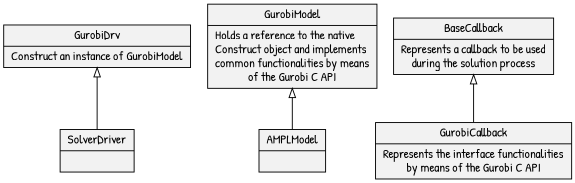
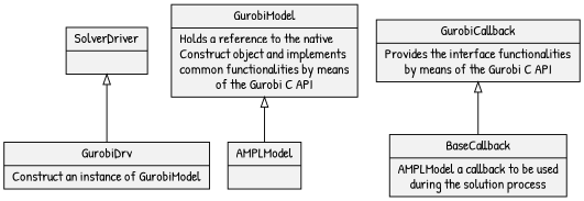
  digraph {
    fontname="Patrick Hand"
    node [fillcolor=gray95 fontname="Patrick Hand" shape=record style=filled]
    edge [arrowtail=empty dir=back fontname="Patrick Hand"]
    n1 [label="{SolverDriver|}"]
    n2 [label="{GurobiDrv|Construct an instance of GurobiModel}"]
    n3 [label="{AMPLModel|}"]
    n4 [label="{GurobiModel|Holds a reference to the native\lConstruct object and implements\lcommon functionalities by means\lof the Gurobi C API}"]
-   n5 [label="{BaseCallback|Represents a callback to be used\lduring the solution process}"]
-   n6 [label="{GurobiCallback|Represents the interface functionalities\lby means of the Gurobi C API}"]
-   n2 -> n1
+   n5 [label="{BaseCallback|AMPLModel a callback to be used\lduring the solution process}"]
+   n6 [label="{GurobiCallback|Provides the interface functionalities\lby means of the Gurobi C API}"]
+   n1 -> n2
    n4 -> n3
-   n5 -> n6
+   n6 -> n5
  }
